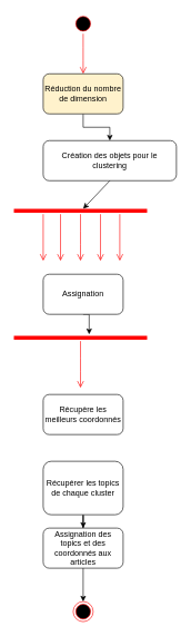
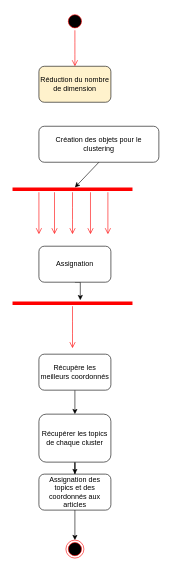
  <mxCell id="0" />
  <mxCell id="1" parent="0" />
  <mxCell id="2" value="" style="ellipse;html=1;shape=startState;fillColor=#000000;strokeColor=#ff0000;" parent="1" vertex="1"><mxGeometry x="109" y="20" width="30" height="30" as="geometry" /></mxCell>
  <mxCell id="3" value="" style="edgeStyle=orthogonalEdgeStyle;html=1;verticalAlign=bottom;endArrow=open;endSize=8;strokeColor=#ff0000;" parent="1" source="2" edge="1"><mxGeometry relative="1" as="geometry"><mxPoint x="124" y="110" as="targetPoint" /></mxGeometry></mxCell>
- <mxCell id="4" style="edgeStyle=orthogonalEdgeStyle;rounded=0;orthogonalLoop=1;jettySize=auto;html=1;exitX=0.5;exitY=1;exitDx=0;exitDy=0;entryX=0.5;entryY=0;entryDx=0;entryDy=0;" parent="1" source="5" target="6" edge="1"><mxGeometry relative="1" as="geometry" /></mxCell>
  <mxCell id="5" value="Réduction du nombre de dimension" style="rounded=1;whiteSpace=wrap;html=1;fillColor=#fff2cc;" parent="1" vertex="1"><mxGeometry x="64" y="110" width="120" height="60" as="geometry" /></mxCell>
  <mxCell id="6" value="Création des objets pour le clustering" style="rounded=1;whiteSpace=wrap;html=1;" parent="1" vertex="1"><mxGeometry x="64" y="210" width="200" height="60" as="geometry" /></mxCell>
  <mxCell id="7" value="" style="shape=line;html=1;strokeWidth=6;strokeColor=#ff0000;" parent="1" vertex="1"><mxGeometry x="20" y="310" width="200" height="10" as="geometry" /></mxCell>
  <mxCell id="8" value="" style="edgeStyle=orthogonalEdgeStyle;html=1;verticalAlign=bottom;endArrow=open;endSize=8;strokeColor=#ff0000;" parent="1" source="7" edge="1"><mxGeometry relative="1" as="geometry"><mxPoint x="120" y="390" as="targetPoint" /></mxGeometry></mxCell>
  <mxCell id="9" value="" style="edgeStyle=orthogonalEdgeStyle;html=1;verticalAlign=bottom;endArrow=open;endSize=8;strokeColor=#ff0000;" parent="1" edge="1"><mxGeometry relative="1" as="geometry"><mxPoint x="90" y="390" as="targetPoint" /><mxPoint x="90" y="320" as="sourcePoint" /></mxGeometry></mxCell>
  <mxCell id="10" value="" style="edgeStyle=orthogonalEdgeStyle;html=1;verticalAlign=bottom;endArrow=open;endSize=8;strokeColor=#ff0000;" parent="1" edge="1"><mxGeometry relative="1" as="geometry"><mxPoint x="64" y="390" as="targetPoint" /><mxPoint x="64" y="320" as="sourcePoint" /></mxGeometry></mxCell>
  <mxCell id="11" value="" style="edgeStyle=orthogonalEdgeStyle;html=1;verticalAlign=bottom;endArrow=open;endSize=8;strokeColor=#ff0000;" parent="1" edge="1"><mxGeometry relative="1" as="geometry"><mxPoint x="150" y="390" as="targetPoint" /><mxPoint x="150" y="320" as="sourcePoint" /></mxGeometry></mxCell>
  <mxCell id="12" value="" style="edgeStyle=orthogonalEdgeStyle;html=1;verticalAlign=bottom;endArrow=open;endSize=8;strokeColor=#ff0000;" parent="1" edge="1"><mxGeometry relative="1" as="geometry"><mxPoint x="179" y="390" as="targetPoint" /><mxPoint x="179" y="320" as="sourcePoint" /></mxGeometry></mxCell>
  <mxCell id="13" value="" style="endArrow=classic;html=1;exitX=0.5;exitY=1;exitDx=0;exitDy=0;entryX=0.52;entryY=0.2;entryDx=0;entryDy=0;entryPerimeter=0;" parent="1" source="6" target="7" edge="1"><mxGeometry width="50" height="50" relative="1" as="geometry"><mxPoint x="100" y="370" as="sourcePoint" /><mxPoint x="150" y="320" as="targetPoint" /></mxGeometry></mxCell>
  <mxCell id="14" style="edgeStyle=orthogonalEdgeStyle;rounded=0;orthogonalLoop=1;jettySize=auto;html=1;exitX=0.5;exitY=1;exitDx=0;exitDy=0;" parent="1" source="15" edge="1"><mxGeometry relative="1" as="geometry"><mxPoint x="133" y="500" as="targetPoint" /></mxGeometry></mxCell>
  <mxCell id="15" value="Assignation" style="rounded=1;whiteSpace=wrap;html=1;" parent="1" vertex="1"><mxGeometry x="64" y="410" width="120" height="60" as="geometry" /></mxCell>
  <mxCell id="16" value="" style="shape=line;html=1;strokeWidth=6;strokeColor=#ff0000;" parent="1" vertex="1"><mxGeometry x="20" y="500" width="200" height="10" as="geometry" /></mxCell>
  <mxCell id="17" value="" style="edgeStyle=orthogonalEdgeStyle;html=1;verticalAlign=bottom;endArrow=open;endSize=8;strokeColor=#ff0000;" parent="1" source="16" edge="1"><mxGeometry relative="1" as="geometry"><mxPoint x="120" y="580" as="targetPoint" /></mxGeometry></mxCell>
+ <mxCell id="18" style="edgeStyle=orthogonalEdgeStyle;rounded=0;orthogonalLoop=1;jettySize=auto;html=1;exitX=0.5;exitY=1;exitDx=0;exitDy=0;entryX=0.5;entryY=0;entryDx=0;entryDy=0;" parent="1" source="19" target="21" edge="1"><mxGeometry relative="1" as="geometry" /></mxCell>
  <mxCell id="19" value="Récupère les meilleurs coordonnés" style="rounded=1;whiteSpace=wrap;html=1;" parent="1" vertex="1"><mxGeometry x="64" y="590" width="120" height="60" as="geometry" /></mxCell>
  <mxCell id="20" style="edgeStyle=orthogonalEdgeStyle;rounded=0;orthogonalLoop=1;jettySize=auto;html=1;exitX=0.5;exitY=1;exitDx=0;exitDy=0;" parent="1" source="21" target="23" edge="1"><mxGeometry relative="1" as="geometry" /></mxCell>
  <mxCell id="21" value="Récupérer les topics de chaque cluster" style="rounded=1;whiteSpace=wrap;html=1;" parent="1" vertex="1"><mxGeometry x="64" y="690" width="120" height="80" as="geometry" /></mxCell>
  <mxCell id="22" style="edgeStyle=orthogonalEdgeStyle;rounded=0;orthogonalLoop=1;jettySize=auto;html=1;exitX=0.5;exitY=1;exitDx=0;exitDy=0;entryX=0.5;entryY=0;entryDx=0;entryDy=0;" parent="1" source="23" target="24" edge="1"><mxGeometry relative="1" as="geometry" /></mxCell>
  <mxCell id="23" value="Assignation des topics et des coordonnés aux articles" style="rounded=1;whiteSpace=wrap;html=1;" parent="1" vertex="1"><mxGeometry x="64" y="790" width="120" height="60" as="geometry" /></mxCell>
  <mxCell id="24" value="" style="ellipse;html=1;shape=endState;fillColor=#000000;strokeColor=#ff0000;" parent="1" vertex="1"><mxGeometry x="109" y="900" width="30" height="30" as="geometry" /></mxCell>
